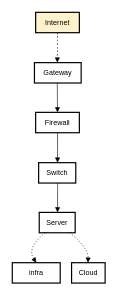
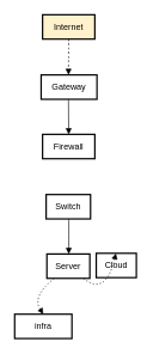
  <mxCell id="0" />
  <mxCell id="1" parent="0" />
  <mxCell id="2" value="Internet" style="whiteSpace=wrap;strokeWidth=2;fillColor=#fff2cc;" vertex="1" parent="1"><mxGeometry x="59" width="73" height="34" as="geometry" y="20" /></mxCell>
  <mxCell id="3" value="Gateway" style="whiteSpace=wrap;strokeWidth=2;" vertex="1" parent="1"><mxGeometry x="57" y="104" width="78" height="34" as="geometry" /></mxCell>
  <mxCell id="4" value="Firewall" style="whiteSpace=wrap;strokeWidth=2;" vertex="1" parent="1"><mxGeometry x="59" y="187" width="73" height="34" as="geometry" /></mxCell>
  <mxCell id="5" value="Switch" style="whiteSpace=wrap;strokeWidth=2;" vertex="1" parent="1"><mxGeometry x="64" y="271" width="62" height="34" as="geometry" /></mxCell>
  <mxCell id="6" value="Server" style="whiteSpace=wrap;strokeWidth=2;" vertex="1" parent="1"><mxGeometry x="65" y="354" width="60" height="34" as="geometry" /></mxCell>
  <mxCell id="7" value="infra" style="whiteSpace=wrap;strokeWidth=2;" vertex="1" parent="1"><mxGeometry x="20" y="438" width="80" height="34" as="geometry" /></mxCell>
- <mxCell id="8" value="Cloud" style="whiteSpace=wrap;strokeWidth=2;" vertex="1" parent="1"><mxGeometry x="119" y="438" width="56" height="34" as="geometry" /></mxCell>
+ <mxCell id="8" value="Cloud" style="whiteSpace=wrap;strokeWidth=2;" vertex="1" parent="1"><mxGeometry x="134" y="353" width="56" height="34" as="geometry" /></mxCell>
  <mxCell id="9" value="" style="curved=1;startArrow=none;endArrow=block;exitX=0.5;exitY=0.99;entryX=0.49;entryY=-0.01;dashed=1;" edge="1" parent="1" source="2" target="3"><mxGeometry relative="1" as="geometry"><Array as="points" /></mxGeometry></mxCell>
  <mxCell id="10" value="" style="curved=1;startArrow=none;endArrow=block;exitX=0.49;exitY=0.98;entryX=0.5;entryY=0.01;" edge="1" parent="1" source="3" target="4"><mxGeometry relative="1" as="geometry"><Array as="points" /></mxGeometry></mxCell>
- <mxCell id="11" value="" style="curved=1;startArrow=none;endArrow=block;exitX=0.5;exitY=0.99;entryX=0.51;entryY=-0.01;" edge="1" parent="1" source="4" target="5"><mxGeometry relative="1" as="geometry"><Array as="points" /></mxGeometry></mxCell>
  <mxCell id="12" value="" style="curved=1;startArrow=none;endArrow=block;exitX=0.51;exitY=0.98;entryX=0.51;entryY=0.01;" edge="1" parent="1" source="5" target="6"><mxGeometry relative="1" as="geometry"><Array as="points" /></mxGeometry></mxCell>
  <mxCell id="13" value="" style="curved=1;dashed=1;dashPattern=2 3;startArrow=none;endArrow=block;exitX=0.17;exitY=1;entryX=0.5;entryY=0;" edge="1" parent="1" source="6" target="7"><mxGeometry relative="1" as="geometry"><Array as="points"><mxPoint x="44" y="413" /></Array></mxGeometry></mxCell>
  <mxCell id="14" value="" style="curved=1;dashed=1;dashPattern=2 3;startArrow=none;endArrow=block;exitX=0.85;exitY=1;entryX=0.49;entryY=0;" edge="1" parent="1" source="6" target="8"><mxGeometry relative="1" as="geometry"><Array as="points"><mxPoint x="147" y="413" /></Array></mxGeometry></mxCell>
